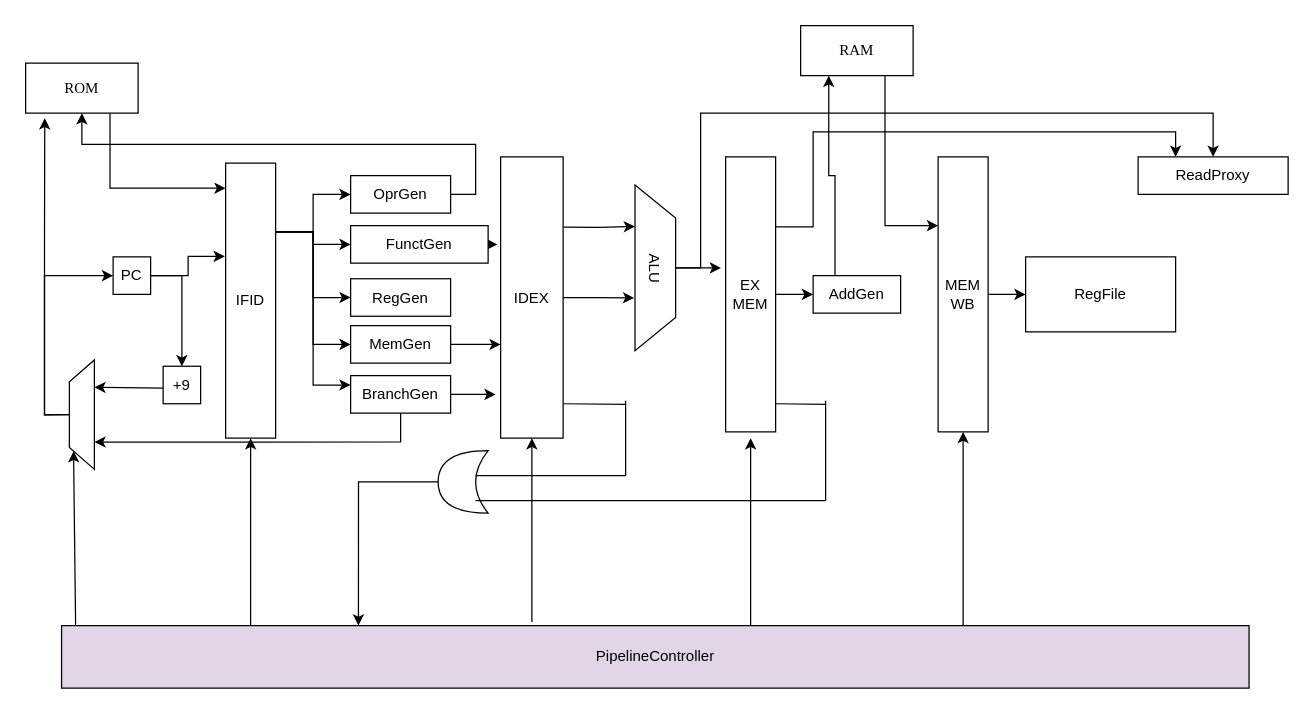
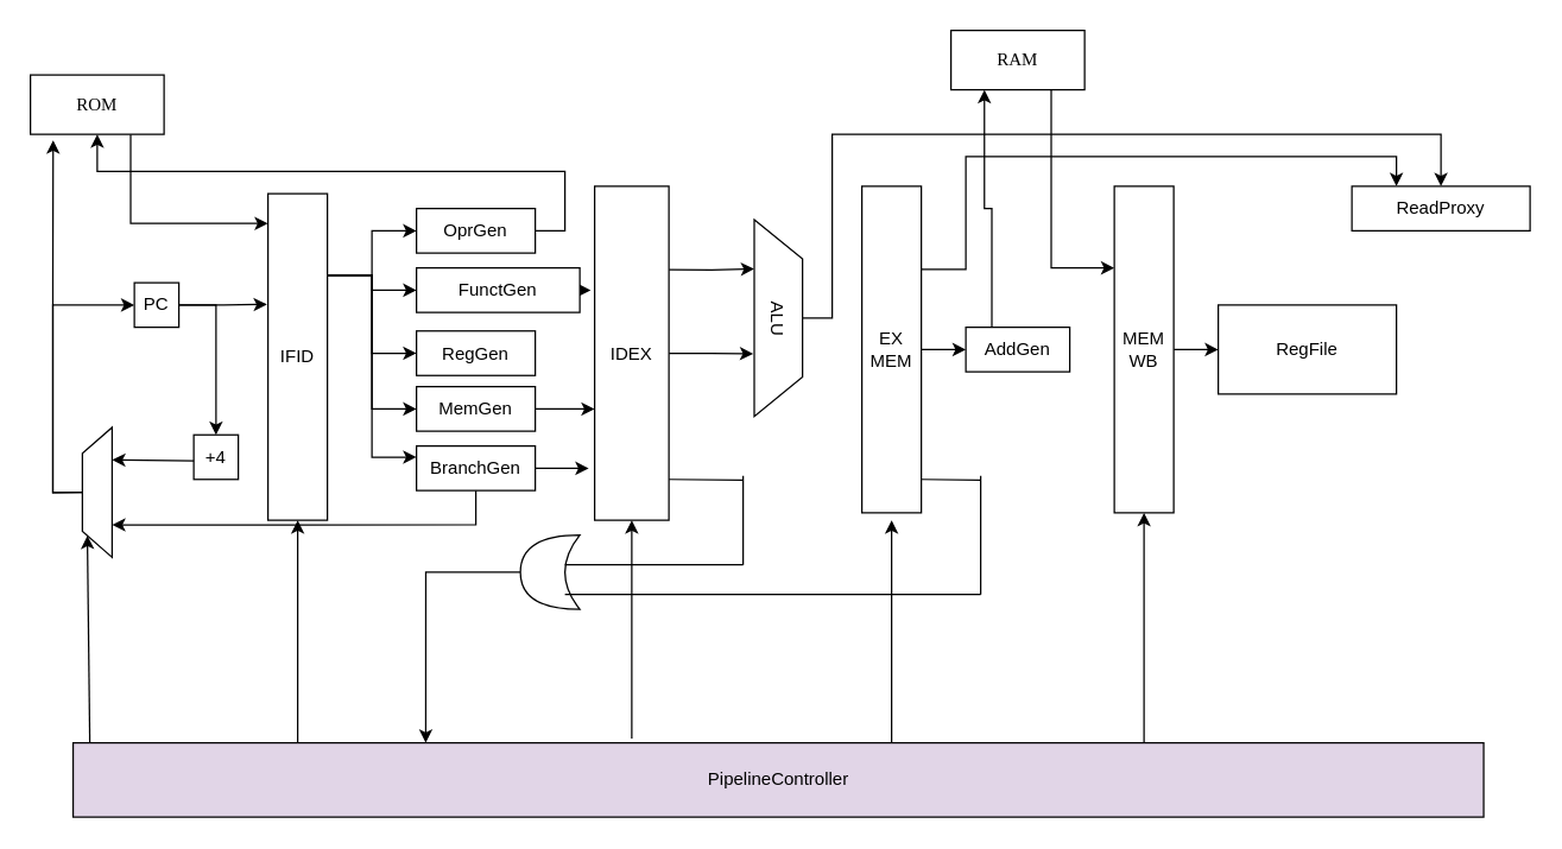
  <mxCell id="0" />
  <mxCell id="1" parent="0" />
  <mxCell id="2" style="edgeStyle=orthogonalEdgeStyle;rounded=0;orthogonalLoop=1;jettySize=auto;html=1;exitX=0.75;exitY=1;exitDx=0;exitDy=0;entryX=0;entryY=0.091;entryDx=0;entryDy=0;entryPerimeter=0;" parent="1" source="3" target="12" edge="1"><mxGeometry relative="1" as="geometry" /></mxCell>
  <mxCell id="3" value="&lt;font style=&quot;vertical-align: inherit&quot;&gt;&lt;font style=&quot;vertical-align: inherit&quot;&gt;&lt;font style=&quot;vertical-align: inherit&quot;&gt;&lt;font style=&quot;vertical-align: inherit&quot; face=&quot;Verdana&quot;&gt;&lt;font style=&quot;vertical-align: inherit&quot;&gt;&lt;font style=&quot;vertical-align: inherit&quot;&gt;ROM&lt;/font&gt;&lt;/font&gt;&lt;/font&gt;&lt;/font&gt;&lt;/font&gt;&lt;/font&gt;" style="rounded=0;whiteSpace=wrap;html=1;" parent="1" vertex="1"><mxGeometry x="20" y="50" width="90" height="40" as="geometry" /></mxCell>
  <mxCell id="4" style="edgeStyle=orthogonalEdgeStyle;rounded=0;orthogonalLoop=1;jettySize=auto;html=1;exitX=1;exitY=0.5;exitDx=0;exitDy=0;entryX=-0.017;entryY=0.339;entryDx=0;entryDy=0;entryPerimeter=0;" parent="1" source="6" target="12" edge="1"><mxGeometry relative="1" as="geometry" /></mxCell>
  <mxCell id="5" style="edgeStyle=orthogonalEdgeStyle;rounded=0;orthogonalLoop=1;jettySize=auto;html=1;exitX=1;exitY=0.5;exitDx=0;exitDy=0;entryX=0.5;entryY=0;entryDx=0;entryDy=0;" parent="1" source="6" target="16" edge="1"><mxGeometry relative="1" as="geometry" /></mxCell>
- <mxCell id="6" value="PC" style="whiteSpace=wrap;html=1;aspect=fixed;" parent="1" vertex="1"><mxGeometry x="90" y="205" width="30" height="30" as="geometry" /></mxCell>
+ <mxCell id="6" value="PC" style="whiteSpace=wrap;html=1;aspect=fixed;" parent="1" vertex="1"><mxGeometry x="90" y="190" width="30" height="30" as="geometry" /></mxCell>
  <mxCell id="7" style="edgeStyle=orthogonalEdgeStyle;rounded=0;orthogonalLoop=1;jettySize=auto;html=1;exitX=1;exitY=0.25;exitDx=0;exitDy=0;entryX=0;entryY=0.5;entryDx=0;entryDy=0;" edge="1" parent="1" source="12" target="18"><mxGeometry relative="1" as="geometry" /></mxCell>
  <mxCell id="8" style="edgeStyle=orthogonalEdgeStyle;rounded=0;orthogonalLoop=1;jettySize=auto;html=1;exitX=1;exitY=0.25;exitDx=0;exitDy=0;entryX=0;entryY=0.5;entryDx=0;entryDy=0;" edge="1" parent="1" source="12" target="20"><mxGeometry relative="1" as="geometry" /></mxCell>
  <mxCell id="9" style="edgeStyle=orthogonalEdgeStyle;rounded=0;orthogonalLoop=1;jettySize=auto;html=1;exitX=1;exitY=0.25;exitDx=0;exitDy=0;entryX=0;entryY=0.5;entryDx=0;entryDy=0;" edge="1" parent="1" source="12" target="21"><mxGeometry relative="1" as="geometry" /></mxCell>
  <mxCell id="10" style="edgeStyle=orthogonalEdgeStyle;rounded=0;orthogonalLoop=1;jettySize=auto;html=1;exitX=1;exitY=0.25;exitDx=0;exitDy=0;entryX=0;entryY=0.5;entryDx=0;entryDy=0;" edge="1" parent="1" source="12" target="23"><mxGeometry relative="1" as="geometry" /></mxCell>
  <mxCell id="11" style="edgeStyle=orthogonalEdgeStyle;rounded=0;orthogonalLoop=1;jettySize=auto;html=1;exitX=1;exitY=0.25;exitDx=0;exitDy=0;entryX=0;entryY=0.25;entryDx=0;entryDy=0;" edge="1" parent="1" source="12" target="27"><mxGeometry relative="1" as="geometry" /></mxCell>
  <mxCell id="12" value="IFID" style="rounded=0;whiteSpace=wrap;html=1;" parent="1" vertex="1"><mxGeometry x="180" y="130" width="40" height="220" as="geometry" /></mxCell>
  <mxCell id="13" style="edgeStyle=orthogonalEdgeStyle;rounded=0;orthogonalLoop=1;jettySize=auto;html=1;exitX=0.5;exitY=0;exitDx=0;exitDy=0;entryX=0.17;entryY=1.1;entryDx=0;entryDy=0;entryPerimeter=0;" parent="1" source="15" target="3" edge="1"><mxGeometry relative="1" as="geometry" /></mxCell>
  <mxCell id="14" style="edgeStyle=orthogonalEdgeStyle;rounded=0;orthogonalLoop=1;jettySize=auto;html=1;exitX=0.5;exitY=0;exitDx=0;exitDy=0;entryX=0;entryY=0.5;entryDx=0;entryDy=0;" parent="1" source="15" target="6" edge="1"><mxGeometry relative="1" as="geometry" /></mxCell>
  <mxCell id="15" value="" style="shape=trapezoid;perimeter=trapezoidPerimeter;whiteSpace=wrap;html=1;rotation=-90;" parent="1" vertex="1"><mxGeometry x="21.25" y="321.25" width="87.5" height="20" as="geometry" /></mxCell>
- <mxCell id="16" value="+9" style="whiteSpace=wrap;html=1;aspect=fixed;" parent="1" vertex="1"><mxGeometry x="130" y="292.5" width="30" height="30" as="geometry" /></mxCell>
+ <mxCell id="16" value="+4" style="whiteSpace=wrap;html=1;aspect=fixed;" parent="1" vertex="1"><mxGeometry x="130" y="292.5" width="30" height="30" as="geometry" /></mxCell>
  <mxCell id="17" style="edgeStyle=orthogonalEdgeStyle;rounded=0;orthogonalLoop=1;jettySize=auto;html=1;exitX=1;exitY=0.5;exitDx=0;exitDy=0;" edge="1" parent="1" source="18" target="3"><mxGeometry relative="1" as="geometry" /></mxCell>
  <mxCell id="18" value="OprGen" style="rounded=0;whiteSpace=wrap;html=1;" parent="1" vertex="1"><mxGeometry x="280" y="140" width="80" height="30" as="geometry" /></mxCell>
  <mxCell id="19" style="edgeStyle=orthogonalEdgeStyle;rounded=0;orthogonalLoop=1;jettySize=auto;html=1;exitX=1;exitY=0.5;exitDx=0;exitDy=0;entryX=-0.053;entryY=0.313;entryDx=0;entryDy=0;entryPerimeter=0;" edge="1" parent="1" source="20" target="30"><mxGeometry relative="1" as="geometry" /></mxCell>
  <mxCell id="20" value="FunctGen" style="rounded=0;whiteSpace=wrap;html=1;" parent="1" vertex="1"><mxGeometry x="280" y="180" width="110" height="30" as="geometry" /></mxCell>
  <mxCell id="21" value="RegGen" style="rounded=0;whiteSpace=wrap;html=1;" parent="1" vertex="1"><mxGeometry x="280" y="222.5" width="80" height="30" as="geometry" /></mxCell>
  <mxCell id="22" style="edgeStyle=orthogonalEdgeStyle;rounded=0;orthogonalLoop=1;jettySize=auto;html=1;exitX=1;exitY=0.5;exitDx=0;exitDy=0;entryX=0;entryY=0.667;entryDx=0;entryDy=0;entryPerimeter=0;" edge="1" parent="1" source="23" target="30"><mxGeometry relative="1" as="geometry" /></mxCell>
  <mxCell id="23" value="MemGen" style="rounded=0;whiteSpace=wrap;html=1;" parent="1" vertex="1"><mxGeometry x="280" y="260" width="80" height="30" as="geometry" /></mxCell>
  <mxCell id="24" style="edgeStyle=orthogonalEdgeStyle;rounded=0;orthogonalLoop=1;jettySize=auto;html=1;exitX=1;exitY=0.5;exitDx=0;exitDy=0;entryX=-0.08;entryY=0.843;entryDx=0;entryDy=0;entryPerimeter=0;" edge="1" parent="1" source="27" target="30"><mxGeometry relative="1" as="geometry" /></mxCell>
  <mxCell id="25" style="edgeStyle=orthogonalEdgeStyle;rounded=0;orthogonalLoop=1;jettySize=auto;html=1;exitX=0.25;exitY=1;exitDx=0;exitDy=0;" edge="1" parent="1" source="27"><mxGeometry relative="1" as="geometry"><mxPoint x="300.143" y="330.571" as="targetPoint" /></mxGeometry></mxCell>
  <mxCell id="26" style="edgeStyle=orthogonalEdgeStyle;rounded=0;orthogonalLoop=1;jettySize=auto;html=1;exitX=0.5;exitY=1;exitDx=0;exitDy=0;entryX=0.25;entryY=1;entryDx=0;entryDy=0;" edge="1" parent="1" source="27" target="15"><mxGeometry relative="1" as="geometry" /></mxCell>
  <mxCell id="27" value="BranchGen" style="rounded=0;whiteSpace=wrap;html=1;" parent="1" vertex="1"><mxGeometry x="280" y="300" width="80" height="30" as="geometry" /></mxCell>
  <mxCell id="28" style="edgeStyle=orthogonalEdgeStyle;rounded=0;orthogonalLoop=1;jettySize=auto;html=1;exitX=1;exitY=0.25;exitDx=0;exitDy=0;entryX=0.25;entryY=1;entryDx=0;entryDy=0;" edge="1" parent="1" source="30" target="33"><mxGeometry relative="1" as="geometry" /></mxCell>
  <mxCell id="29" style="edgeStyle=orthogonalEdgeStyle;rounded=0;orthogonalLoop=1;jettySize=auto;html=1;exitX=1;exitY=0.5;exitDx=0;exitDy=0;entryX=0.682;entryY=1.021;entryDx=0;entryDy=0;entryPerimeter=0;" edge="1" parent="1" source="30" target="33"><mxGeometry relative="1" as="geometry" /></mxCell>
  <mxCell id="30" value="IDEX" style="rounded=0;whiteSpace=wrap;html=1;" vertex="1" parent="1"><mxGeometry x="400" y="125" width="50" height="225" as="geometry" /></mxCell>
- <mxCell id="31" style="edgeStyle=orthogonalEdgeStyle;rounded=0;orthogonalLoop=1;jettySize=auto;html=1;exitX=0.5;exitY=0;exitDx=0;exitDy=0;entryX=-0.092;entryY=0.401;entryDx=0;entryDy=0;entryPerimeter=0;" edge="1" parent="1" source="33" target="36"><mxGeometry relative="1" as="geometry" /></mxCell>
  <mxCell id="32" style="edgeStyle=orthogonalEdgeStyle;rounded=0;orthogonalLoop=1;jettySize=auto;html=1;exitX=0.5;exitY=0;exitDx=0;exitDy=0;entryX=0.5;entryY=0;entryDx=0;entryDy=0;" edge="1" parent="1" source="33" target="43"><mxGeometry relative="1" as="geometry"><Array as="points"><mxPoint x="560" y="213" /><mxPoint x="560" y="90" /><mxPoint x="970" y="90" /></Array></mxGeometry></mxCell>
  <mxCell id="33" value="ALU" style="shape=trapezoid;perimeter=trapezoidPerimeter;whiteSpace=wrap;html=1;rotation=90;" vertex="1" parent="1"><mxGeometry x="457.5" y="197.5" width="132.5" height="32.5" as="geometry" /></mxCell>
  <mxCell id="34" style="edgeStyle=orthogonalEdgeStyle;rounded=0;orthogonalLoop=1;jettySize=auto;html=1;exitX=1;exitY=0.25;exitDx=0;exitDy=0;entryX=0.25;entryY=0;entryDx=0;entryDy=0;" edge="1" parent="1" source="36" target="43"><mxGeometry relative="1" as="geometry"><Array as="points"><mxPoint x="650" y="181" /><mxPoint x="650" y="105" /><mxPoint x="940" y="105" /></Array></mxGeometry></mxCell>
  <mxCell id="35" style="edgeStyle=orthogonalEdgeStyle;rounded=0;orthogonalLoop=1;jettySize=auto;html=1;exitX=1;exitY=0.5;exitDx=0;exitDy=0;entryX=0;entryY=0.5;entryDx=0;entryDy=0;" edge="1" parent="1" source="36" target="40"><mxGeometry relative="1" as="geometry" /></mxCell>
  <mxCell id="36" value="EX&lt;br&gt;MEM" style="rounded=0;whiteSpace=wrap;html=1;" vertex="1" parent="1"><mxGeometry x="580" y="125" width="40" height="220" as="geometry" /></mxCell>
  <mxCell id="37" style="edgeStyle=orthogonalEdgeStyle;rounded=0;orthogonalLoop=1;jettySize=auto;html=1;exitX=1;exitY=0.5;exitDx=0;exitDy=0;entryX=0;entryY=0.5;entryDx=0;entryDy=0;" edge="1" parent="1" source="38" target="44"><mxGeometry relative="1" as="geometry" /></mxCell>
  <mxCell id="38" value="MEM&lt;br&gt;WB" style="rounded=0;whiteSpace=wrap;html=1;" vertex="1" parent="1"><mxGeometry x="750" y="125" width="40" height="220" as="geometry" /></mxCell>
  <mxCell id="39" style="edgeStyle=orthogonalEdgeStyle;rounded=0;orthogonalLoop=1;jettySize=auto;html=1;exitX=0.25;exitY=0;exitDx=0;exitDy=0;entryX=0.25;entryY=1;entryDx=0;entryDy=0;" edge="1" parent="1" source="40" target="42"><mxGeometry relative="1" as="geometry" /></mxCell>
  <mxCell id="40" value="AddGen" style="rounded=0;whiteSpace=wrap;html=1;" vertex="1" parent="1"><mxGeometry x="650" y="220" width="70" height="30" as="geometry" /></mxCell>
  <mxCell id="41" style="edgeStyle=orthogonalEdgeStyle;rounded=0;orthogonalLoop=1;jettySize=auto;html=1;exitX=0.75;exitY=1;exitDx=0;exitDy=0;entryX=0;entryY=0.25;entryDx=0;entryDy=0;" edge="1" parent="1" source="42" target="38"><mxGeometry relative="1" as="geometry" /></mxCell>
  <mxCell id="42" value="&lt;font style=&quot;vertical-align: inherit&quot;&gt;&lt;font style=&quot;vertical-align: inherit&quot;&gt;&lt;font style=&quot;vertical-align: inherit&quot;&gt;&lt;font style=&quot;vertical-align: inherit&quot; face=&quot;Verdana&quot;&gt;&lt;font style=&quot;vertical-align: inherit&quot;&gt;&lt;font style=&quot;vertical-align: inherit&quot;&gt;RAM&lt;/font&gt;&lt;/font&gt;&lt;/font&gt;&lt;/font&gt;&lt;/font&gt;&lt;/font&gt;" style="rounded=0;whiteSpace=wrap;html=1;" vertex="1" parent="1"><mxGeometry x="640" y="20" width="90" height="40" as="geometry" /></mxCell>
  <mxCell id="43" value="ReadProxy" style="rounded=0;whiteSpace=wrap;html=1;" vertex="1" parent="1"><mxGeometry x="910" y="125" width="120" height="30" as="geometry" /></mxCell>
  <mxCell id="44" value="RegFile" style="rounded=0;whiteSpace=wrap;html=1;" vertex="1" parent="1"><mxGeometry x="820" y="205" width="120" height="60" as="geometry" /></mxCell>
  <mxCell id="45" style="edgeStyle=orthogonalEdgeStyle;rounded=0;orthogonalLoop=1;jettySize=auto;html=1;exitX=1;exitY=0.5;exitDx=0;exitDy=0;exitPerimeter=0;entryX=0.25;entryY=0;entryDx=0;entryDy=0;" edge="1" parent="1" source="46" target="47"><mxGeometry relative="1" as="geometry"><Array as="points"><mxPoint x="286" y="385" /></Array></mxGeometry></mxCell>
  <mxCell id="46" value="" style="shape=xor;whiteSpace=wrap;html=1;rotation=-180;" vertex="1" parent="1"><mxGeometry x="350" y="360" width="40" height="50" as="geometry" /></mxCell>
  <mxCell id="47" value="PipelineController" style="rounded=0;whiteSpace=wrap;html=1;fillColor=#e1d5e7;" vertex="1" parent="1"><mxGeometry x="48.75" y="500" width="950" height="50" as="geometry" /></mxCell>
  <mxCell id="48" value="" style="endArrow=classic;html=1;" edge="1" parent="1"><mxGeometry width="50" height="50" relative="1" as="geometry"><mxPoint x="600" y="500" as="sourcePoint" /><mxPoint x="600" y="350" as="targetPoint" /></mxGeometry></mxCell>
  <mxCell id="49" value="" style="endArrow=classic;html=1;entryX=0.5;entryY=1;entryDx=0;entryDy=0;" edge="1" parent="1" target="38"><mxGeometry width="50" height="50" relative="1" as="geometry"><mxPoint x="770" y="500" as="sourcePoint" /><mxPoint x="810" y="460" as="targetPoint" /></mxGeometry></mxCell>
  <mxCell id="50" value="" style="endArrow=classic;html=1;entryX=0.5;entryY=1;entryDx=0;entryDy=0;" edge="1" parent="1" target="12"><mxGeometry width="50" height="50" relative="1" as="geometry"><mxPoint x="200" y="500" as="sourcePoint" /><mxPoint x="250" y="460" as="targetPoint" /></mxGeometry></mxCell>
  <mxCell id="51" value="" style="endArrow=classic;html=1;entryX=0.75;entryY=1;entryDx=0;entryDy=0;" edge="1" parent="1" target="15"><mxGeometry width="50" height="50" relative="1" as="geometry"><mxPoint x="130" y="310" as="sourcePoint" /><mxPoint x="180" y="260" as="targetPoint" /></mxGeometry></mxCell>
  <mxCell id="52" value="" style="endArrow=classic;html=1;entryX=0.5;entryY=1;entryDx=0;entryDy=0;" edge="1" parent="1" target="30"><mxGeometry width="50" height="50" relative="1" as="geometry"><mxPoint x="425" y="497" as="sourcePoint" /><mxPoint x="480" y="440" as="targetPoint" /></mxGeometry></mxCell>
  <mxCell id="53" value="" style="endArrow=none;html=1;" edge="1" parent="1"><mxGeometry width="50" height="50" relative="1" as="geometry"><mxPoint x="450" y="322.5" as="sourcePoint" /><mxPoint x="500" y="323" as="targetPoint" /></mxGeometry></mxCell>
  <mxCell id="54" value="" style="endArrow=none;html=1;" edge="1" parent="1"><mxGeometry width="50" height="50" relative="1" as="geometry"><mxPoint x="380" y="380" as="sourcePoint" /><mxPoint x="500" y="380" as="targetPoint" /></mxGeometry></mxCell>
  <mxCell id="55" value="" style="endArrow=none;html=1;" edge="1" parent="1"><mxGeometry width="50" height="50" relative="1" as="geometry"><mxPoint x="500" y="380" as="sourcePoint" /><mxPoint x="500" y="320" as="targetPoint" /></mxGeometry></mxCell>
  <mxCell id="56" value="" style="endArrow=none;html=1;" edge="1" parent="1"><mxGeometry width="50" height="50" relative="1" as="geometry"><mxPoint x="380" y="400" as="sourcePoint" /><mxPoint x="660" y="400" as="targetPoint" /></mxGeometry></mxCell>
  <mxCell id="57" value="" style="endArrow=none;html=1;" edge="1" parent="1"><mxGeometry width="50" height="50" relative="1" as="geometry"><mxPoint x="620" y="322.5" as="sourcePoint" /><mxPoint x="660" y="323" as="targetPoint" /></mxGeometry></mxCell>
  <mxCell id="58" value="" style="endArrow=none;html=1;" edge="1" parent="1"><mxGeometry width="50" height="50" relative="1" as="geometry"><mxPoint x="660" y="400" as="sourcePoint" /><mxPoint x="660" y="320" as="targetPoint" /></mxGeometry></mxCell>
  <mxCell id="59" value="" style="endArrow=classic;html=1;entryX=0;entryY=0;entryDx=0;entryDy=0;" edge="1" parent="1" target="15"><mxGeometry width="50" height="50" relative="1" as="geometry"><mxPoint x="60" y="500" as="sourcePoint" /><mxPoint x="110" y="450" as="targetPoint" /></mxGeometry></mxCell>
